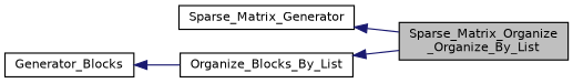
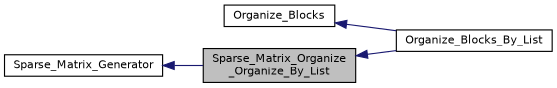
  digraph {
    rankdir=LR
    node [color=black fillcolor=white fontname=Helvetica fontsize=10 shape=record style=filled]
    edge [color=midnightblue dir=back fontname=Helvetica fontsize=10 labelfontname=Helvetica labelfontsize=10 style=solid]
    n1 [fillcolor=grey75 fontcolor=black height=0.2 label="Sparse_Matrix_Organize\l_Organize_By_List" width=0.4]
    n2 [height=0.2 label=Sparse_Matrix_Generator width=0.4]
-   n3 [height=0.2 label=Generator_Blocks width=0.4]
+   n3 [height=0.2 label=Organize_Blocks width=0.4]
    n4 [height=0.2 label=Organize_Blocks_By_List width=0.4]
    n2 -> n1
    n3 -> n4
-   n4 -> n1
+   n1 -> n4
  }
